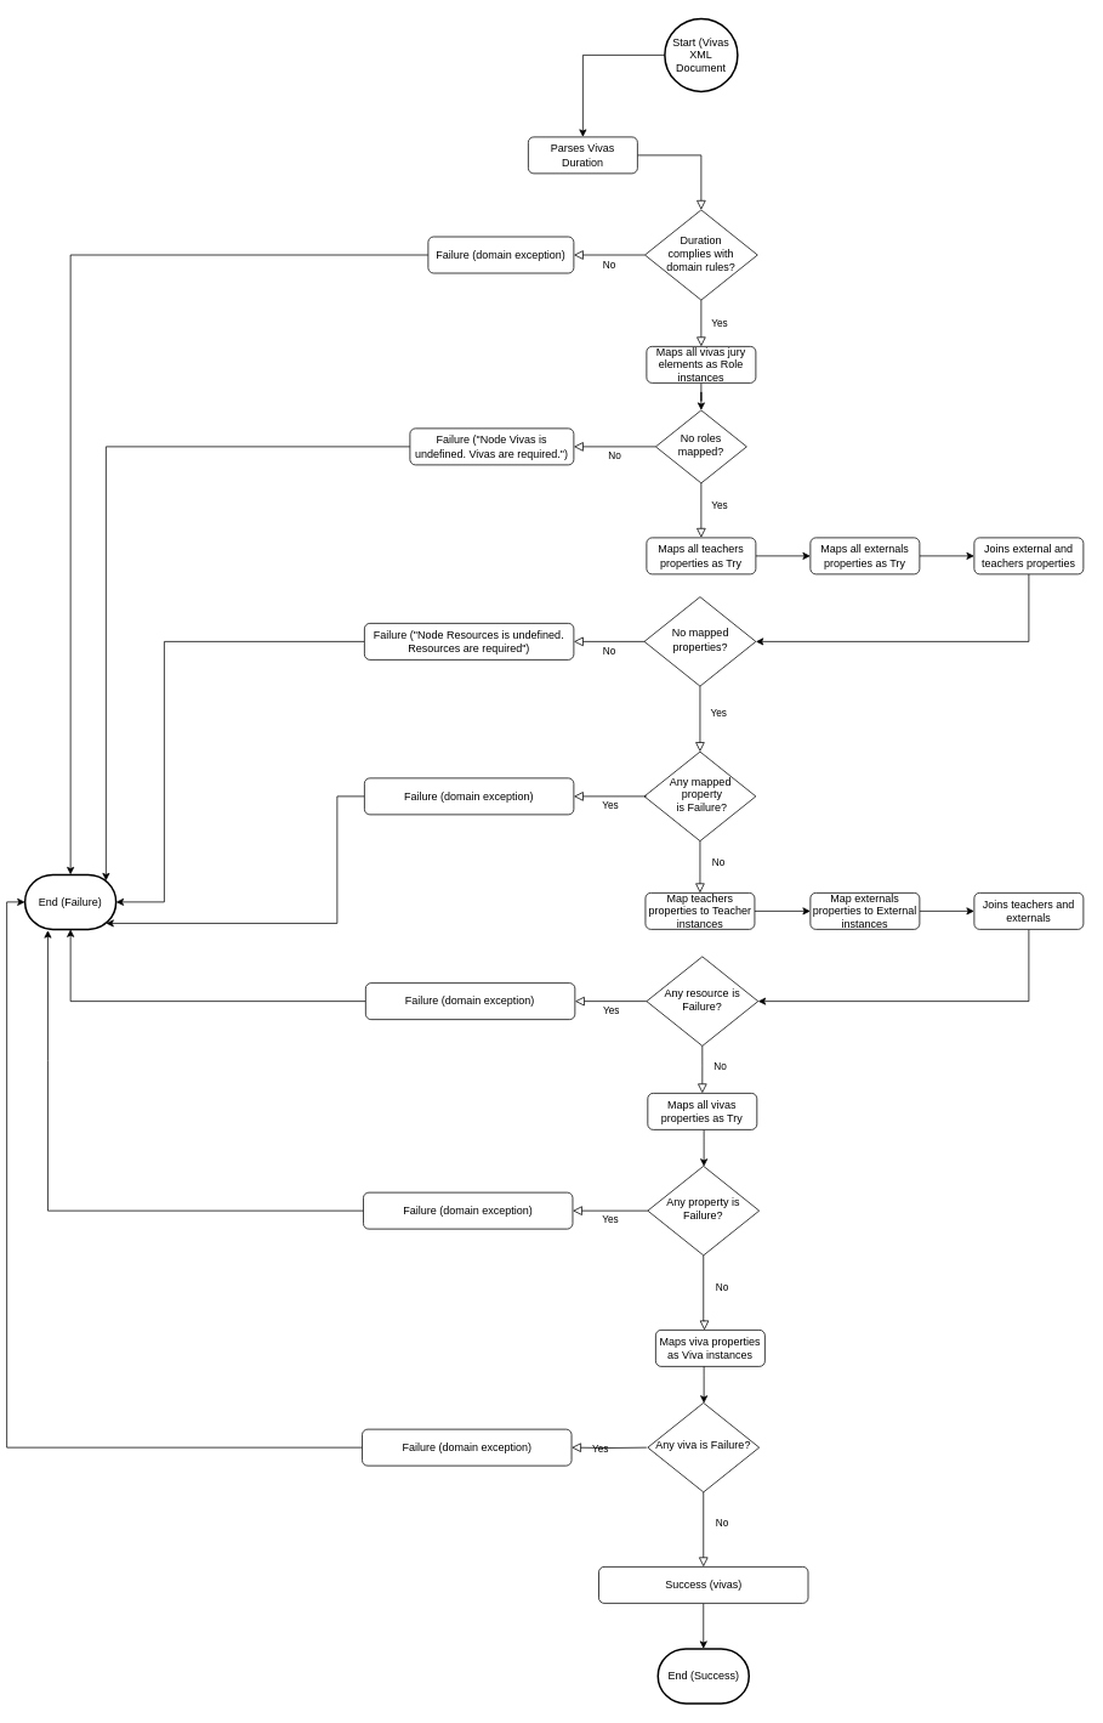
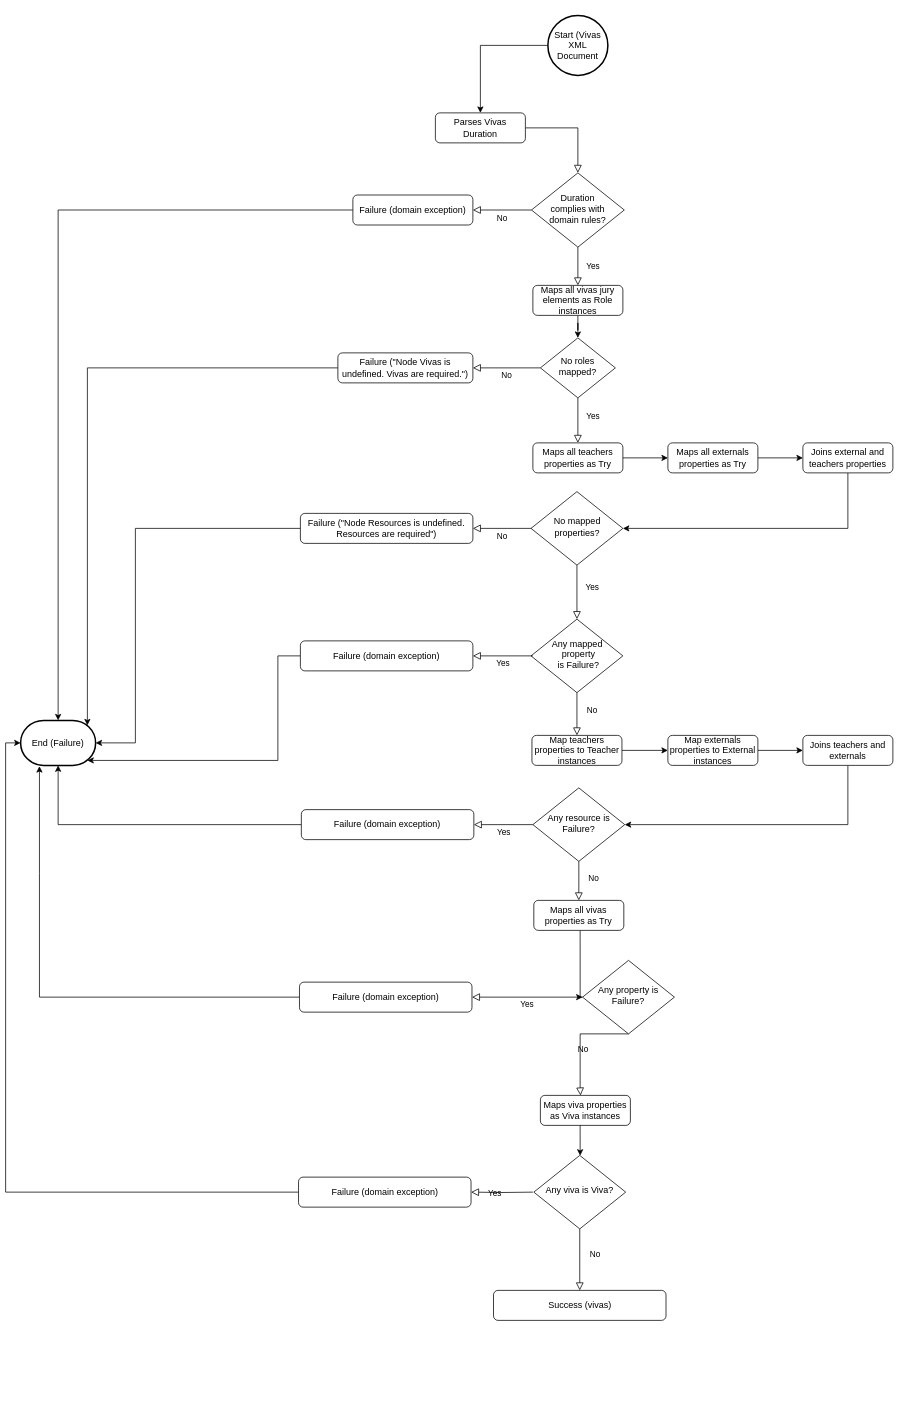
  <mxCell id="0" />
  <mxCell id="1" parent="0" />
  <mxCell id="2" value="" style="rounded=0;html=1;jettySize=auto;orthogonalLoop=1;fontSize=11;endArrow=block;endFill=0;endSize=8;strokeWidth=1;shadow=0;labelBackgroundColor=none;edgeStyle=orthogonalEdgeStyle;" parent="1" source="3" target="6" edge="1"><mxGeometry relative="1" as="geometry" /></mxCell>
  <mxCell id="3" value="Parses Vivas Duration" style="rounded=1;whiteSpace=wrap;html=1;fontSize=12;glass=0;strokeWidth=1;shadow=0;" parent="1" vertex="1"><mxGeometry x="573" y="150" width="120" height="40" as="geometry" /></mxCell>
  <mxCell id="4" value="Yes" style="rounded=0;html=1;jettySize=auto;orthogonalLoop=1;fontSize=11;endArrow=block;endFill=0;endSize=8;strokeWidth=1;shadow=0;labelBackgroundColor=none;edgeStyle=orthogonalEdgeStyle;entryX=0.5;entryY=0;entryDx=0;entryDy=0;" parent="1" source="6" target="17" edge="1"><mxGeometry y="20" relative="1" as="geometry"><mxPoint as="offset" /></mxGeometry></mxCell>
  <mxCell id="5" value="No" style="edgeStyle=orthogonalEdgeStyle;rounded=0;html=1;jettySize=auto;orthogonalLoop=1;fontSize=11;endArrow=block;endFill=0;endSize=8;strokeWidth=1;shadow=0;labelBackgroundColor=none;" parent="1" source="6" target="8" edge="1"><mxGeometry y="10" relative="1" as="geometry"><mxPoint as="offset" /></mxGeometry></mxCell>
  <mxCell id="6" value="Duration &lt;br&gt;complies with &lt;br&gt;domain rules?" style="rhombus;whiteSpace=wrap;html=1;shadow=0;fontFamily=Helvetica;fontSize=12;align=center;strokeWidth=1;spacing=6;spacingTop=-4;" parent="1" vertex="1"><mxGeometry x="701.13" y="230" width="123.75" height="99" as="geometry" /></mxCell>
  <mxCell id="7" style="edgeStyle=orthogonalEdgeStyle;rounded=0;orthogonalLoop=1;jettySize=auto;html=1;entryX=0.5;entryY=0;entryDx=0;entryDy=0;entryPerimeter=0;" edge="1" parent="1" source="8" target="61"><mxGeometry relative="1" as="geometry" /></mxCell>
  <mxCell id="8" value="Failure (domain exception)" style="rounded=1;whiteSpace=wrap;html=1;fontSize=12;glass=0;strokeWidth=1;shadow=0;" parent="1" vertex="1"><mxGeometry x="463" y="259.5" width="160" height="40" as="geometry" /></mxCell>
  <mxCell id="9" value="Yes" style="rounded=0;html=1;jettySize=auto;orthogonalLoop=1;fontSize=11;endArrow=block;endFill=0;endSize=8;strokeWidth=1;shadow=0;labelBackgroundColor=none;edgeStyle=orthogonalEdgeStyle;" parent="1" source="11" target="13" edge="1"><mxGeometry x="-0.167" y="20" relative="1" as="geometry"><mxPoint as="offset" /></mxGeometry></mxCell>
  <mxCell id="10" value="No" style="edgeStyle=orthogonalEdgeStyle;rounded=0;html=1;jettySize=auto;orthogonalLoop=1;fontSize=11;endArrow=block;endFill=0;endSize=8;strokeWidth=1;shadow=0;labelBackgroundColor=none;" parent="1" source="11" target="15" edge="1"><mxGeometry y="10" relative="1" as="geometry"><mxPoint as="offset" /></mxGeometry></mxCell>
  <mxCell id="11" value="No roles mapped?" style="rhombus;whiteSpace=wrap;html=1;shadow=0;fontFamily=Helvetica;fontSize=12;align=center;strokeWidth=1;spacing=6;spacingTop=-4;" parent="1" vertex="1"><mxGeometry x="713" y="450" width="100" height="80" as="geometry" /></mxCell>
  <mxCell id="12" style="edgeStyle=orthogonalEdgeStyle;rounded=0;orthogonalLoop=1;jettySize=auto;html=1;entryX=0;entryY=0.5;entryDx=0;entryDy=0;" edge="1" parent="1" source="13" target="20"><mxGeometry relative="1" as="geometry" /></mxCell>
  <mxCell id="13" value="Maps all teachers properties as Try" style="rounded=1;whiteSpace=wrap;html=1;fontSize=12;glass=0;strokeWidth=1;shadow=0;" parent="1" vertex="1"><mxGeometry x="703" y="590" width="120" height="40" as="geometry" /></mxCell>
  <mxCell id="14" style="edgeStyle=orthogonalEdgeStyle;rounded=0;orthogonalLoop=1;jettySize=auto;html=1;entryX=0.89;entryY=0.11;entryDx=0;entryDy=0;entryPerimeter=0;" edge="1" parent="1" source="15" target="61"><mxGeometry relative="1" as="geometry" /></mxCell>
  <mxCell id="15" value="Failure (&quot;Node Vivas is undefined. Vivas are required.&quot;)" style="rounded=1;whiteSpace=wrap;html=1;fontSize=12;glass=0;strokeWidth=1;shadow=0;" parent="1" vertex="1"><mxGeometry x="443" y="470" width="180" height="40" as="geometry" /></mxCell>
  <mxCell id="16" style="edgeStyle=orthogonalEdgeStyle;rounded=0;orthogonalLoop=1;jettySize=auto;html=1;entryX=0.5;entryY=0;entryDx=0;entryDy=0;" edge="1" parent="1" source="17" target="11"><mxGeometry relative="1" as="geometry" /></mxCell>
  <mxCell id="17" value="Maps all vivas jury elements as Role instances" style="rounded=1;whiteSpace=wrap;html=1;fontSize=12;glass=0;strokeWidth=1;shadow=0;" vertex="1" parent="1"><mxGeometry x="703" y="380" width="120" height="40" as="geometry" /></mxCell>
  <mxCell id="18" style="edgeStyle=orthogonalEdgeStyle;rounded=0;orthogonalLoop=1;jettySize=auto;html=1;entryX=1;entryY=0.5;entryDx=0;entryDy=0;exitX=0.5;exitY=1;exitDx=0;exitDy=0;" edge="1" parent="1" source="24" target="21"><mxGeometry relative="1" as="geometry"><Array as="points"><mxPoint x="1123" y="704" /></Array></mxGeometry></mxCell>
  <mxCell id="19" style="edgeStyle=orthogonalEdgeStyle;rounded=0;orthogonalLoop=1;jettySize=auto;html=1;entryX=0;entryY=0.5;entryDx=0;entryDy=0;" edge="1" parent="1" source="20" target="24"><mxGeometry relative="1" as="geometry" /></mxCell>
  <mxCell id="20" value="Maps all externals properties as Try" style="rounded=1;whiteSpace=wrap;html=1;fontSize=12;glass=0;strokeWidth=1;shadow=0;" vertex="1" parent="1"><mxGeometry x="883" y="590" width="120" height="40" as="geometry" /></mxCell>
  <mxCell id="21" value="No mapped properties?" style="rhombus;whiteSpace=wrap;html=1;shadow=0;fontFamily=Helvetica;fontSize=12;align=center;strokeWidth=1;spacing=6;spacingTop=-4;" vertex="1" parent="1"><mxGeometry x="700.5" y="655" width="122.5" height="98" as="geometry" /></mxCell>
  <mxCell id="22" style="edgeStyle=orthogonalEdgeStyle;rounded=0;orthogonalLoop=1;jettySize=auto;html=1;entryX=1;entryY=0.5;entryDx=0;entryDy=0;entryPerimeter=0;" edge="1" parent="1" source="23" target="61"><mxGeometry relative="1" as="geometry"><Array as="points"><mxPoint x="173" y="704" /><mxPoint x="173" y="990" /></Array></mxGeometry></mxCell>
  <mxCell id="23" value="Failure (&quot;Node Resources is undefined. Resources are required&quot;)" style="rounded=1;whiteSpace=wrap;html=1;fontSize=12;glass=0;strokeWidth=1;shadow=0;" vertex="1" parent="1"><mxGeometry x="393" y="684" width="230" height="40" as="geometry" /></mxCell>
  <mxCell id="24" value="Joins external and teachers properties" style="rounded=1;whiteSpace=wrap;html=1;fontSize=12;glass=0;strokeWidth=1;shadow=0;" vertex="1" parent="1"><mxGeometry x="1063" y="590" width="120" height="40" as="geometry" /></mxCell>
  <mxCell id="25" style="edgeStyle=orthogonalEdgeStyle;rounded=0;orthogonalLoop=1;jettySize=auto;html=1;" edge="1" parent="1" source="26" target="28"><mxGeometry relative="1" as="geometry" /></mxCell>
  <mxCell id="26" value="Map teachers properties to Teacher instances" style="rounded=1;whiteSpace=wrap;html=1;fontSize=12;glass=0;strokeWidth=1;shadow=0;" vertex="1" parent="1"><mxGeometry x="701.75" y="980" width="120" height="40" as="geometry" /></mxCell>
  <mxCell id="27" style="edgeStyle=orthogonalEdgeStyle;rounded=0;orthogonalLoop=1;jettySize=auto;html=1;entryX=0;entryY=0.5;entryDx=0;entryDy=0;" edge="1" parent="1" source="28" target="30"><mxGeometry relative="1" as="geometry" /></mxCell>
  <mxCell id="28" value="Map externals properties to External instances" style="rounded=1;whiteSpace=wrap;html=1;fontSize=12;glass=0;strokeWidth=1;shadow=0;" vertex="1" parent="1"><mxGeometry x="883" y="980" width="120" height="40" as="geometry" /></mxCell>
  <mxCell id="29" style="edgeStyle=orthogonalEdgeStyle;rounded=0;orthogonalLoop=1;jettySize=auto;html=1;entryX=1;entryY=0.5;entryDx=0;entryDy=0;" edge="1" parent="1" source="30" target="31"><mxGeometry relative="1" as="geometry"><Array as="points"><mxPoint x="1123" y="1099" /></Array></mxGeometry></mxCell>
  <mxCell id="30" value="Joins teachers and externals" style="rounded=1;whiteSpace=wrap;html=1;fontSize=12;glass=0;strokeWidth=1;shadow=0;" vertex="1" parent="1"><mxGeometry x="1063" y="980" width="120" height="40" as="geometry" /></mxCell>
  <mxCell id="31" value="Any resource is Failure?" style="rhombus;whiteSpace=wrap;html=1;shadow=0;fontFamily=Helvetica;fontSize=12;align=center;strokeWidth=1;spacing=6;spacingTop=-4;" vertex="1" parent="1"><mxGeometry x="703" y="1050" width="122.5" height="98" as="geometry" /></mxCell>
  <mxCell id="32" value="Yes" style="rounded=0;html=1;jettySize=auto;orthogonalLoop=1;fontSize=11;endArrow=block;endFill=0;endSize=8;strokeWidth=1;shadow=0;labelBackgroundColor=none;edgeStyle=orthogonalEdgeStyle;exitX=0.5;exitY=1;exitDx=0;exitDy=0;entryX=0.5;entryY=0;entryDx=0;entryDy=0;" edge="1" parent="1" source="21" target="42"><mxGeometry x="-0.167" y="20" relative="1" as="geometry"><mxPoint as="offset" /><mxPoint x="751.25" y="820" as="sourcePoint" /><mxPoint x="751.25" y="880" as="targetPoint" /><Array as="points"><mxPoint x="762" y="753" /></Array></mxGeometry></mxCell>
  <mxCell id="33" style="edgeStyle=orthogonalEdgeStyle;rounded=0;orthogonalLoop=1;jettySize=auto;html=1;" edge="1" parent="1" source="34" target="36"><mxGeometry relative="1" as="geometry"><Array as="points"><mxPoint x="766" y="1250" /><mxPoint x="766" y="1250" /></Array></mxGeometry></mxCell>
  <mxCell id="34" value="Maps all vivas properties as Try" style="rounded=1;whiteSpace=wrap;html=1;fontSize=12;glass=0;strokeWidth=1;shadow=0;" vertex="1" parent="1"><mxGeometry x="704.25" y="1200" width="120" height="40" as="geometry" /></mxCell>
  <mxCell id="35" value="No" style="rounded=0;html=1;jettySize=auto;orthogonalLoop=1;fontSize=11;endArrow=block;endFill=0;endSize=8;strokeWidth=1;shadow=0;labelBackgroundColor=none;edgeStyle=orthogonalEdgeStyle;entryX=0.5;entryY=0;entryDx=0;entryDy=0;exitX=0.5;exitY=1;exitDx=0;exitDy=0;" edge="1" parent="1" source="31" target="34"><mxGeometry x="-0.167" y="20" relative="1" as="geometry"><mxPoint as="offset" /><mxPoint x="764.75" y="1130" as="sourcePoint" /><mxPoint x="760.75" y="1189" as="targetPoint" /><Array as="points"><mxPoint x="764" y="1170" /><mxPoint x="764" y="1170" /></Array></mxGeometry></mxCell>
- <mxCell id="36" value="Any property is Failure?" style="rhombus;whiteSpace=wrap;html=1;shadow=0;fontFamily=Helvetica;fontSize=12;align=center;strokeWidth=1;spacing=6;spacingTop=-4;" vertex="1" parent="1"><mxGeometry x="704.25" y="1280" width="122.5" height="98" as="geometry" /></mxCell>
+ <mxCell id="36" value="Any property is Failure?" style="rhombus;whiteSpace=wrap;html=1;shadow=0;fontFamily=Helvetica;fontSize=12;align=center;strokeWidth=1;spacing=6;spacingTop=-4;" vertex="1" parent="1"><mxGeometry x="769.25" y="1280" width="122.5" height="98" as="geometry" /></mxCell>
  <mxCell id="37" value="No" style="rounded=0;html=1;jettySize=auto;orthogonalLoop=1;fontSize=11;endArrow=block;endFill=0;endSize=8;strokeWidth=1;shadow=0;labelBackgroundColor=none;edgeStyle=orthogonalEdgeStyle;entryX=0.446;entryY=0.003;entryDx=0;entryDy=0;entryPerimeter=0;exitX=0.5;exitY=1;exitDx=0;exitDy=0;" edge="1" parent="1" source="36" target="38"><mxGeometry x="-0.167" y="20" relative="1" as="geometry"><mxPoint as="offset" /><mxPoint x="760" y="1378" as="sourcePoint" /><mxPoint x="765.5" y="1450" as="targetPoint" /><Array as="points"><mxPoint x="766" y="1450" /><mxPoint x="767" y="1450" /></Array></mxGeometry></mxCell>
  <mxCell id="38" value="Maps viva properties as Viva instances" style="rounded=1;whiteSpace=wrap;html=1;fontSize=12;glass=0;strokeWidth=1;shadow=0;" vertex="1" parent="1"><mxGeometry x="713" y="1460" width="120" height="40" as="geometry" /></mxCell>
  <mxCell id="39" style="edgeStyle=orthogonalEdgeStyle;rounded=0;orthogonalLoop=1;jettySize=auto;html=1;" edge="1" source="38" target="40" parent="1"><mxGeometry relative="1" as="geometry"><Array as="points"><mxPoint x="766" y="1510" /><mxPoint x="766" y="1510" /></Array></mxGeometry></mxCell>
- <mxCell id="40" value="Any viva is Failure?" style="rhombus;whiteSpace=wrap;html=1;shadow=0;fontFamily=Helvetica;fontSize=12;align=center;strokeWidth=1;spacing=6;spacingTop=-4;" vertex="1" parent="1"><mxGeometry x="704.25" y="1540" width="122.5" height="98" as="geometry" /></mxCell>
+ <mxCell id="40" value="Any viva is Viva?" style="rhombus;whiteSpace=wrap;html=1;shadow=0;fontFamily=Helvetica;fontSize=12;align=center;strokeWidth=1;spacing=6;spacingTop=-4;" vertex="1" parent="1"><mxGeometry x="704.25" y="1540" width="122.5" height="98" as="geometry" /></mxCell>
  <mxCell id="41" value="No" style="rounded=0;html=1;jettySize=auto;orthogonalLoop=1;fontSize=11;endArrow=block;endFill=0;endSize=8;strokeWidth=1;shadow=0;labelBackgroundColor=none;edgeStyle=orthogonalEdgeStyle;entryX=0.5;entryY=0;entryDx=0;entryDy=0;exitX=0.5;exitY=1;exitDx=0;exitDy=0;" edge="1" source="40" parent="1" target="58"><mxGeometry x="-0.167" y="20" relative="1" as="geometry"><mxPoint as="offset" /><mxPoint x="766" y="1640" as="sourcePoint" /><mxPoint x="765.5" y="1710" as="targetPoint" /><Array as="points" /></mxGeometry></mxCell>
  <mxCell id="42" value="Any mapped&lt;br&gt;&amp;nbsp;property&lt;br&gt;&amp;nbsp;is Failure?" style="rhombus;whiteSpace=wrap;html=1;shadow=0;fontFamily=Helvetica;fontSize=12;align=center;strokeWidth=1;spacing=6;spacingTop=-4;" vertex="1" parent="1"><mxGeometry x="700.5" y="825" width="122.5" height="98" as="geometry" /></mxCell>
  <mxCell id="43" value="No" style="rounded=0;html=1;jettySize=auto;orthogonalLoop=1;fontSize=11;endArrow=block;endFill=0;endSize=8;strokeWidth=1;shadow=0;labelBackgroundColor=none;edgeStyle=orthogonalEdgeStyle;exitX=0.5;exitY=1;exitDx=0;exitDy=0;entryX=0.5;entryY=0;entryDx=0;entryDy=0;" edge="1" source="42" parent="1" target="26"><mxGeometry x="-0.167" y="20" relative="1" as="geometry"><mxPoint as="offset" /><mxPoint x="749.99" y="990" as="sourcePoint" /><mxPoint x="762" y="970" as="targetPoint" /><Array as="points" /></mxGeometry></mxCell>
  <mxCell id="44" value="No" style="edgeStyle=orthogonalEdgeStyle;rounded=0;html=1;jettySize=auto;orthogonalLoop=1;fontSize=11;endArrow=block;endFill=0;endSize=8;strokeWidth=1;shadow=0;labelBackgroundColor=none;exitX=0;exitY=0.5;exitDx=0;exitDy=0;entryX=1;entryY=0.5;entryDx=0;entryDy=0;" edge="1" parent="1" source="21" target="23"><mxGeometry y="10" relative="1" as="geometry"><mxPoint as="offset" /><mxPoint x="693" y="703.58" as="sourcePoint" /><mxPoint x="623" y="704" as="targetPoint" /></mxGeometry></mxCell>
  <mxCell id="45" style="edgeStyle=orthogonalEdgeStyle;rounded=0;orthogonalLoop=1;jettySize=auto;html=1;entryX=0.89;entryY=0.89;entryDx=0;entryDy=0;entryPerimeter=0;" edge="1" parent="1" source="46" target="61"><mxGeometry relative="1" as="geometry"><Array as="points"><mxPoint x="363" y="874" /><mxPoint x="363" y="1013" /></Array></mxGeometry></mxCell>
  <mxCell id="46" value="Failure (domain exception)" style="rounded=1;whiteSpace=wrap;html=1;fontSize=12;glass=0;strokeWidth=1;shadow=0;" vertex="1" parent="1"><mxGeometry x="393" y="854" width="230" height="40" as="geometry" /></mxCell>
  <mxCell id="47" value="Yes" style="edgeStyle=orthogonalEdgeStyle;rounded=0;html=1;jettySize=auto;orthogonalLoop=1;fontSize=11;endArrow=block;endFill=0;endSize=8;strokeWidth=1;shadow=0;labelBackgroundColor=none;exitX=0.02;exitY=0.5;exitDx=0;exitDy=0;entryX=1;entryY=0.5;entryDx=0;entryDy=0;exitPerimeter=0;" edge="1" target="46" parent="1" source="42"><mxGeometry y="10" relative="1" as="geometry"><mxPoint as="offset" /><mxPoint x="696.75" y="874" as="sourcePoint" /><mxPoint x="619.25" y="874" as="targetPoint" /></mxGeometry></mxCell>
  <mxCell id="48" style="edgeStyle=orthogonalEdgeStyle;rounded=0;orthogonalLoop=1;jettySize=auto;html=1;entryX=0.5;entryY=1;entryDx=0;entryDy=0;entryPerimeter=0;" edge="1" parent="1" source="49" target="61"><mxGeometry relative="1" as="geometry" /></mxCell>
  <mxCell id="49" value="Failure (domain exception)" style="rounded=1;whiteSpace=wrap;html=1;fontSize=12;glass=0;strokeWidth=1;shadow=0;" vertex="1" parent="1"><mxGeometry x="394.3" y="1079" width="230" height="40" as="geometry" /></mxCell>
  <mxCell id="50" value="Yes" style="edgeStyle=orthogonalEdgeStyle;rounded=0;html=1;jettySize=auto;orthogonalLoop=1;fontSize=11;endArrow=block;endFill=0;endSize=8;strokeWidth=1;shadow=0;labelBackgroundColor=none;entryX=1;entryY=0.5;entryDx=0;entryDy=0;exitX=0;exitY=0.5;exitDx=0;exitDy=0;" edge="1" target="49" parent="1" source="31"><mxGeometry y="10" relative="1" as="geometry"><mxPoint as="offset" /><mxPoint x="683" y="1099" as="sourcePoint" /><mxPoint x="620.55" y="1099" as="targetPoint" /></mxGeometry></mxCell>
  <mxCell id="51" style="edgeStyle=orthogonalEdgeStyle;rounded=0;orthogonalLoop=1;jettySize=auto;html=1;entryX=0.251;entryY=1.018;entryDx=0;entryDy=0;entryPerimeter=0;" edge="1" parent="1" source="52" target="61"><mxGeometry relative="1" as="geometry" /></mxCell>
  <mxCell id="52" value="Failure (domain exception)" style="rounded=1;whiteSpace=wrap;html=1;fontSize=12;glass=0;strokeWidth=1;shadow=0;" vertex="1" parent="1"><mxGeometry x="391.8" y="1309" width="230" height="40" as="geometry" /></mxCell>
  <mxCell id="53" value="Yes" style="edgeStyle=orthogonalEdgeStyle;rounded=0;html=1;jettySize=auto;orthogonalLoop=1;fontSize=11;endArrow=block;endFill=0;endSize=8;strokeWidth=1;shadow=0;labelBackgroundColor=none;entryX=1;entryY=0.5;entryDx=0;entryDy=0;exitX=0;exitY=0.5;exitDx=0;exitDy=0;" edge="1" target="52" parent="1" source="36"><mxGeometry y="10" relative="1" as="geometry"><mxPoint as="offset" /><mxPoint x="700.5" y="1329" as="sourcePoint" /><mxPoint x="618.05" y="1329" as="targetPoint" /></mxGeometry></mxCell>
  <mxCell id="54" style="edgeStyle=orthogonalEdgeStyle;rounded=0;orthogonalLoop=1;jettySize=auto;html=1;entryX=0;entryY=0.5;entryDx=0;entryDy=0;entryPerimeter=0;" edge="1" parent="1" source="55" target="61"><mxGeometry relative="1" as="geometry" /></mxCell>
  <mxCell id="55" value="Failure (domain exception)" style="rounded=1;whiteSpace=wrap;html=1;fontSize=12;glass=0;strokeWidth=1;shadow=0;" vertex="1" parent="1"><mxGeometry x="390.55" y="1569" width="230" height="40" as="geometry" /></mxCell>
  <mxCell id="56" value="Yes" style="edgeStyle=orthogonalEdgeStyle;rounded=0;html=1;jettySize=auto;orthogonalLoop=1;fontSize=11;endArrow=block;endFill=0;endSize=8;strokeWidth=1;shadow=0;labelBackgroundColor=none;entryX=1;entryY=0.5;entryDx=0;entryDy=0;" edge="1" target="55" parent="1"><mxGeometry y="10" relative="1" as="geometry"><mxPoint as="offset" /><mxPoint x="703" y="1589" as="sourcePoint" /><mxPoint x="616.8" y="1589" as="targetPoint" /></mxGeometry></mxCell>
- <mxCell id="57" style="edgeStyle=orthogonalEdgeStyle;rounded=0;orthogonalLoop=1;jettySize=auto;html=1;" edge="1" parent="1" source="58" target="62"><mxGeometry relative="1" as="geometry" /></mxCell>
  <mxCell id="58" value="Success (vivas)" style="rounded=1;whiteSpace=wrap;html=1;fontSize=12;glass=0;strokeWidth=1;shadow=0;" vertex="1" parent="1"><mxGeometry x="650.5" y="1720" width="230" height="40" as="geometry" /></mxCell>
  <mxCell id="59" style="edgeStyle=orthogonalEdgeStyle;rounded=0;orthogonalLoop=1;jettySize=auto;html=1;" edge="1" parent="1" source="60" target="3"><mxGeometry relative="1" as="geometry" /></mxCell>
  <mxCell id="60" value="Start (Vivas XML Document" style="strokeWidth=2;html=1;shape=mxgraph.flowchart.start_2;whiteSpace=wrap;" vertex="1" parent="1"><mxGeometry x="723.01" y="20" width="80" height="80" as="geometry" /></mxCell>
  <mxCell id="61" value="End (Failure)" style="strokeWidth=2;html=1;shape=mxgraph.flowchart.terminator;whiteSpace=wrap;" vertex="1" parent="1"><mxGeometry x="20" y="960" width="100" height="60" as="geometry" /></mxCell>
- <mxCell id="62" value="End (Success)" style="strokeWidth=2;html=1;shape=mxgraph.flowchart.terminator;whiteSpace=wrap;" vertex="1" parent="1"><mxGeometry x="715.5" y="1810" width="100" height="60" as="geometry" /></mxCell>
